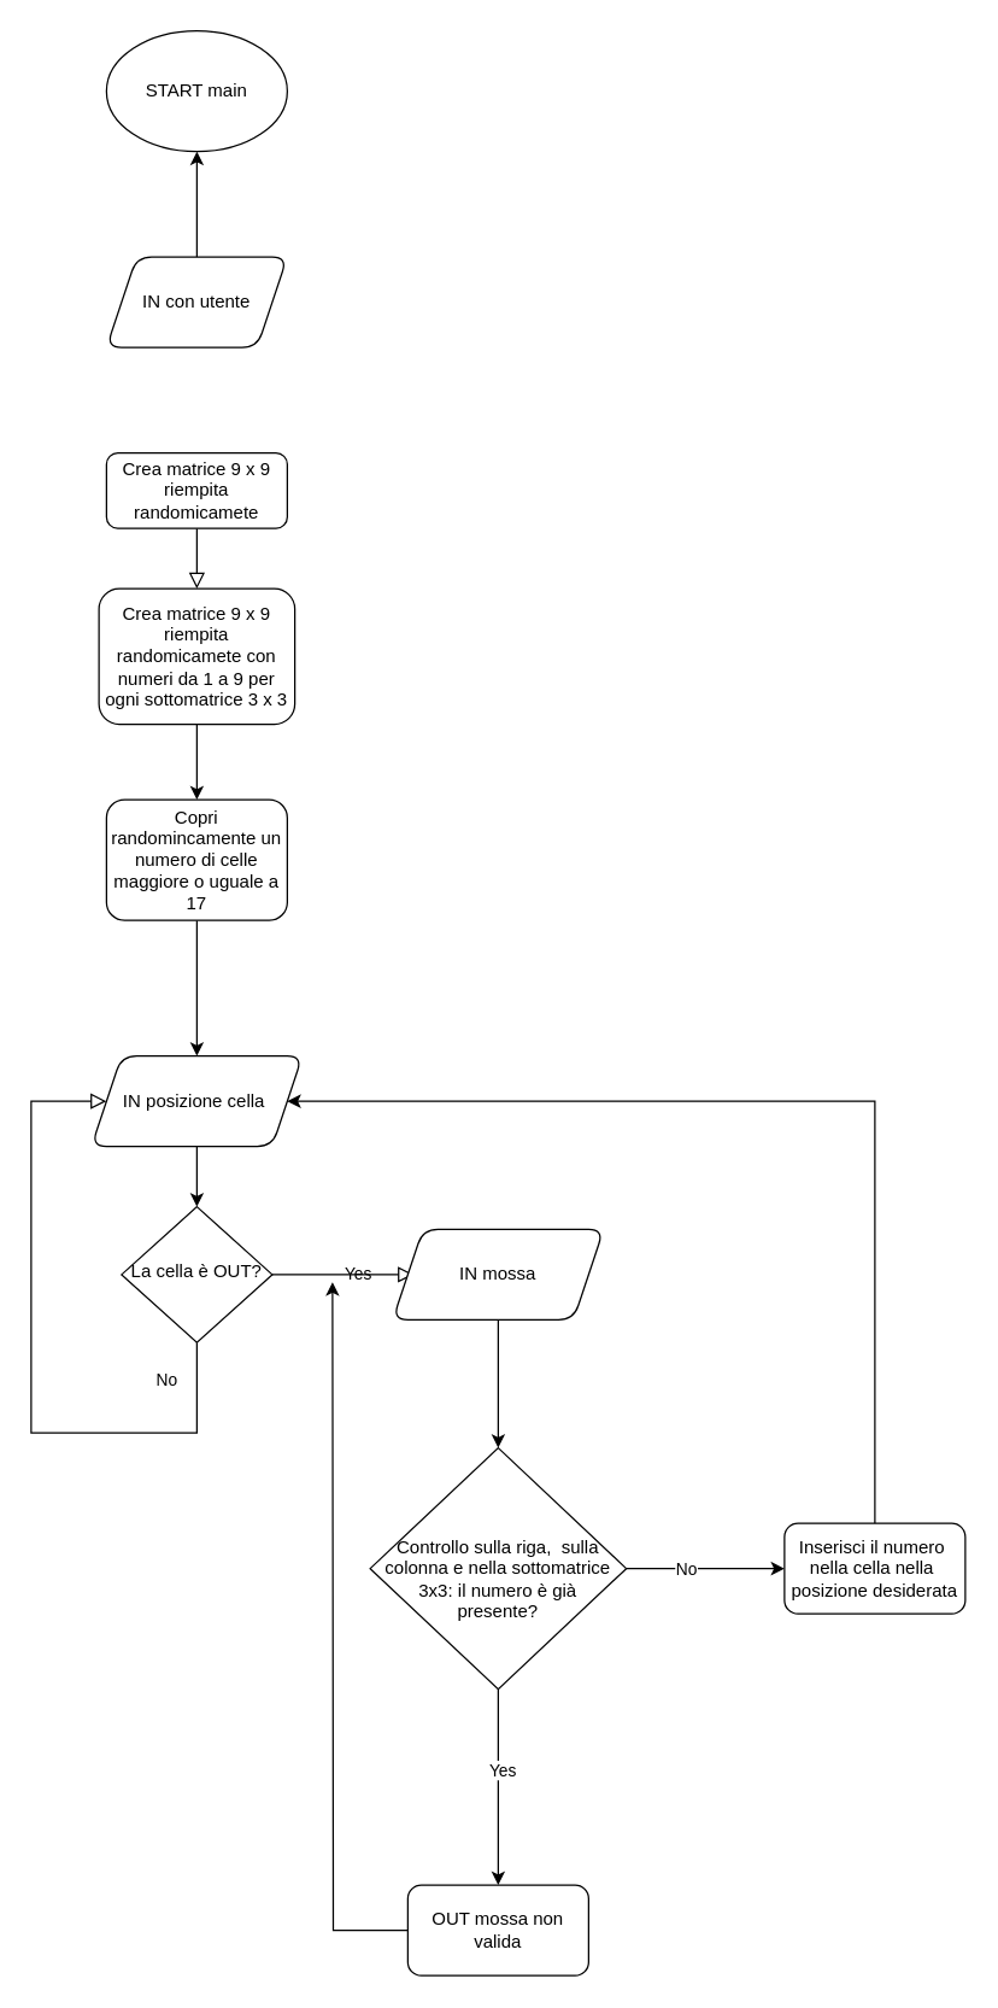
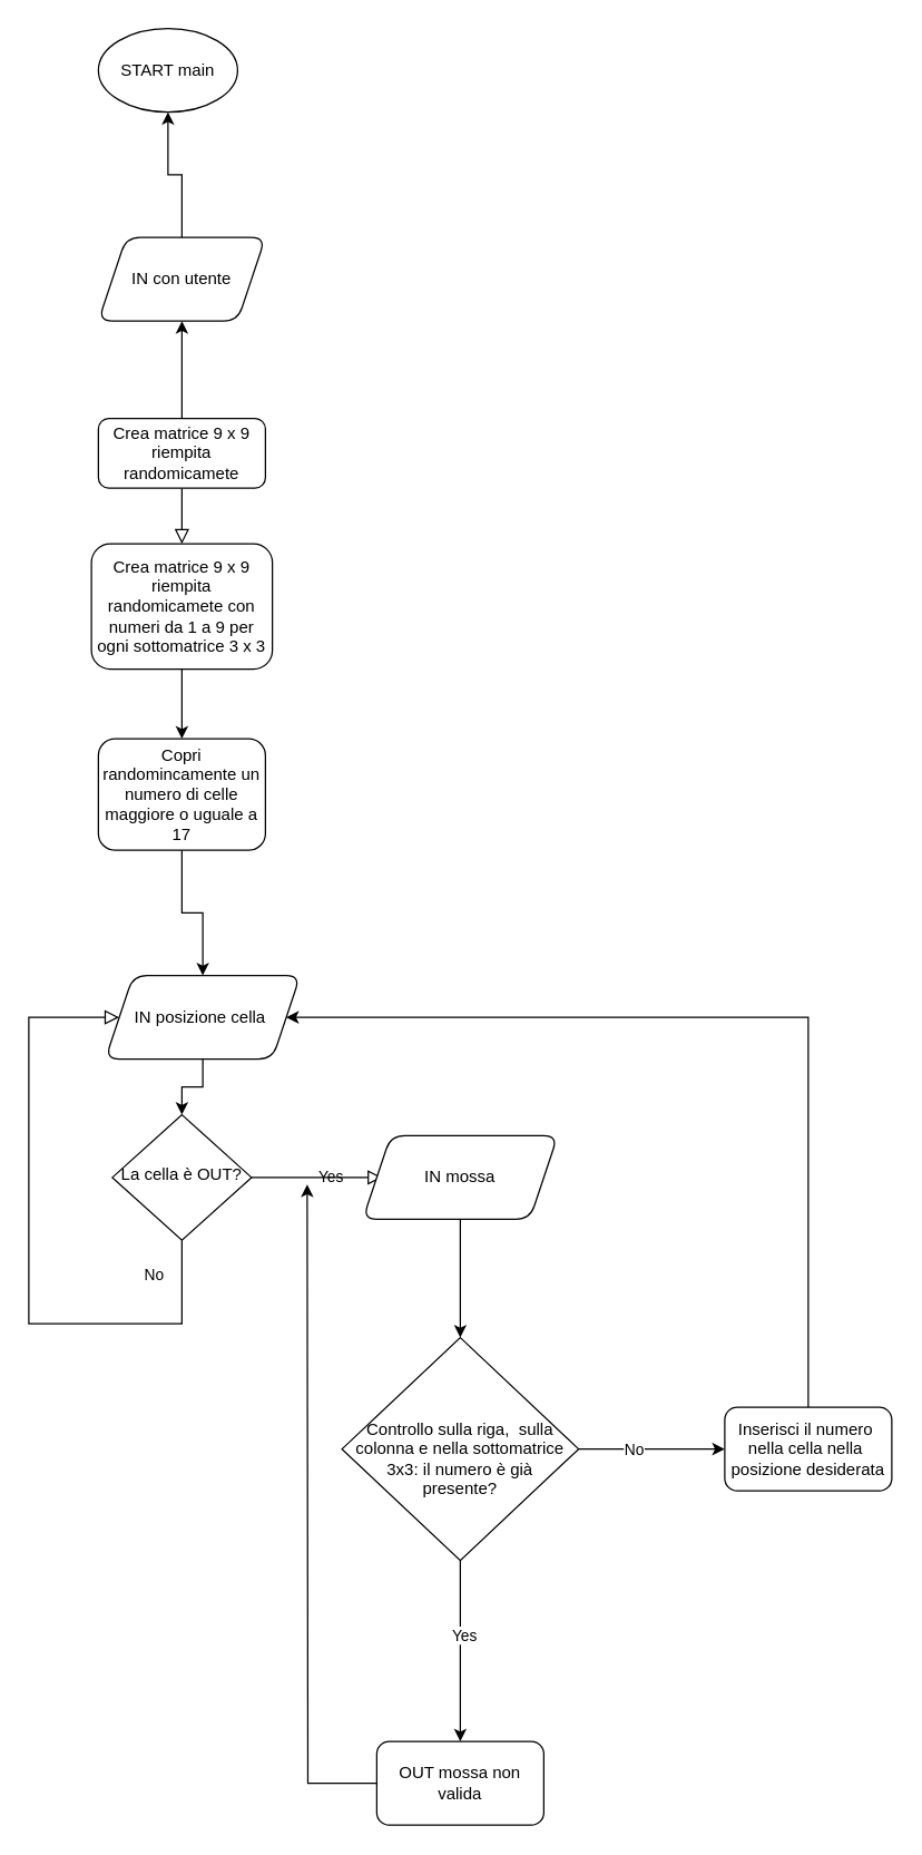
  <mxCell id="0" />
  <mxCell id="1" parent="0" />
  <mxCell id="2" value="" style="rounded=0;html=1;jettySize=auto;orthogonalLoop=1;fontSize=11;endArrow=block;endFill=0;endSize=8;strokeWidth=1;shadow=0;labelBackgroundColor=none;edgeStyle=orthogonalEdgeStyle;" parent="1" source="4" edge="1"><mxGeometry relative="1" as="geometry"><mxPoint x="130" y="390" as="targetPoint" /></mxGeometry></mxCell>
+ <mxCell id="3" value="" style="edgeStyle=orthogonalEdgeStyle;rounded=0;orthogonalLoop=1;jettySize=auto;html=1;" edge="1" parent="1" source="4" target="9"><mxGeometry relative="1" as="geometry" /></mxCell>
  <mxCell id="4" value="Crea matrice 9 x 9 riempita randomicamete" style="rounded=1;whiteSpace=wrap;html=1;fontSize=12;glass=0;strokeWidth=1;shadow=0;" parent="1" vertex="1"><mxGeometry x="70" y="300" width="120" height="50" as="geometry" /></mxCell>
  <mxCell id="5" value="No" style="rounded=0;html=1;jettySize=auto;orthogonalLoop=1;fontSize=11;endArrow=block;endFill=0;endSize=8;strokeWidth=1;shadow=0;labelBackgroundColor=none;edgeStyle=orthogonalEdgeStyle;entryX=0;entryY=0.5;entryDx=0;entryDy=0;" parent="1" source="7" target="16" edge="1"><mxGeometry x="-0.888" y="-20" relative="1" as="geometry"><mxPoint as="offset" /><mxPoint x="20" y="860" as="targetPoint" /><Array as="points"><mxPoint x="130" y="950" /><mxPoint x="20" y="950" /><mxPoint x="20" y="730" /></Array></mxGeometry></mxCell>
  <mxCell id="6" value="Yes" style="edgeStyle=orthogonalEdgeStyle;rounded=0;html=1;jettySize=auto;orthogonalLoop=1;fontSize=11;endArrow=block;endFill=0;endSize=8;strokeWidth=1;shadow=0;labelBackgroundColor=none;" parent="1" source="7" edge="1"><mxGeometry y="10" relative="1" as="geometry"><mxPoint as="offset" /><mxPoint x="274" y="845" as="targetPoint" /></mxGeometry></mxCell>
  <mxCell id="7" value="La cella è OUT?" style="rhombus;whiteSpace=wrap;html=1;shadow=0;fontFamily=Helvetica;fontSize=12;align=center;strokeWidth=1;spacing=6;spacingTop=-4;" parent="1" vertex="1"><mxGeometry x="80" y="800" width="100" height="90" as="geometry" /></mxCell>
  <mxCell id="8" value="" style="edgeStyle=orthogonalEdgeStyle;rounded=0;orthogonalLoop=1;jettySize=auto;html=1;" edge="1" parent="1" source="9" target="10"><mxGeometry relative="1" as="geometry" /></mxCell>
  <mxCell id="9" value="IN con utente" style="shape=parallelogram;perimeter=parallelogramPerimeter;whiteSpace=wrap;html=1;fixedSize=1;rounded=1;shadow=0;strokeWidth=1;glass=0;" vertex="1" parent="1"><mxGeometry x="70" y="170" width="120" height="60" as="geometry" /></mxCell>
- <mxCell id="10" value="START main" style="ellipse;whiteSpace=wrap;html=1;rounded=1;shadow=0;strokeWidth=1;glass=0;" vertex="1" parent="1"><mxGeometry x="70" y="20" width="120" height="80" as="geometry" /></mxCell>
+ <mxCell id="10" value="START main" style="ellipse;whiteSpace=wrap;html=1;rounded=1;shadow=0;strokeWidth=1;glass=0;" vertex="1" parent="1"><mxGeometry x="70" y="20" width="100" height="60" as="geometry" /></mxCell>
  <mxCell id="11" value="" style="edgeStyle=orthogonalEdgeStyle;rounded=0;orthogonalLoop=1;jettySize=auto;html=1;" edge="1" parent="1" source="12" target="14"><mxGeometry relative="1" as="geometry" /></mxCell>
  <mxCell id="12" value="Crea matrice 9 x 9 riempita randomicamete con numeri da 1 a 9 per ogni sottomatrice 3 x 3" style="rounded=1;whiteSpace=wrap;html=1;fontSize=12;glass=0;strokeWidth=1;shadow=0;" vertex="1" parent="1"><mxGeometry x="65" y="390" width="130" height="90" as="geometry" /></mxCell>
  <mxCell id="13" value="" style="edgeStyle=orthogonalEdgeStyle;rounded=0;orthogonalLoop=1;jettySize=auto;html=1;" edge="1" parent="1" source="14" target="16"><mxGeometry relative="1" as="geometry" /></mxCell>
  <mxCell id="14" value="Copri randomincamente un numero di celle maggiore o uguale a 17" style="whiteSpace=wrap;html=1;rounded=1;shadow=0;strokeWidth=1;glass=0;" vertex="1" parent="1"><mxGeometry x="70" y="530" width="120" height="80" as="geometry" /></mxCell>
  <mxCell id="15" value="" style="edgeStyle=orthogonalEdgeStyle;rounded=0;orthogonalLoop=1;jettySize=auto;html=1;" edge="1" parent="1" source="16" target="7"><mxGeometry relative="1" as="geometry" /></mxCell>
- <mxCell id="16" value="IN posizione cella&amp;nbsp;" style="shape=parallelogram;perimeter=parallelogramPerimeter;whiteSpace=wrap;html=1;fixedSize=1;rounded=1;shadow=0;strokeWidth=1;glass=0;" vertex="1" parent="1"><mxGeometry x="60" y="700" width="140" height="60" as="geometry" /></mxCell>
+ <mxCell id="16" value="IN posizione cella&amp;nbsp;" style="shape=parallelogram;perimeter=parallelogramPerimeter;whiteSpace=wrap;html=1;fixedSize=1;rounded=1;shadow=0;strokeWidth=1;glass=0;" vertex="1" parent="1"><mxGeometry x="75" y="700" width="140" height="60" as="geometry" /></mxCell>
  <mxCell id="17" value="" style="edgeStyle=orthogonalEdgeStyle;rounded=0;orthogonalLoop=1;jettySize=auto;html=1;entryX=0.5;entryY=0;entryDx=0;entryDy=0;" edge="1" parent="1" source="18" target="23"><mxGeometry relative="1" as="geometry"><mxPoint x="330" y="945" as="targetPoint" /></mxGeometry></mxCell>
  <mxCell id="18" value="IN mossa" style="shape=parallelogram;perimeter=parallelogramPerimeter;whiteSpace=wrap;html=1;fixedSize=1;rounded=1;shadow=0;strokeWidth=1;glass=0;" vertex="1" parent="1"><mxGeometry x="260" y="815" width="140" height="60" as="geometry" /></mxCell>
  <mxCell id="19" value="" style="edgeStyle=orthogonalEdgeStyle;rounded=0;orthogonalLoop=1;jettySize=auto;html=1;" edge="1" parent="1" source="23"><mxGeometry relative="1" as="geometry"><mxPoint x="520" y="1040" as="targetPoint" /></mxGeometry></mxCell>
  <mxCell id="20" value="No" style="edgeLabel;html=1;align=center;verticalAlign=middle;resizable=0;points=[];" vertex="1" connectable="0" parent="19"><mxGeometry x="-0.257" relative="1" as="geometry"><mxPoint as="offset" /></mxGeometry></mxCell>
  <mxCell id="21" value="" style="edgeStyle=orthogonalEdgeStyle;rounded=0;orthogonalLoop=1;jettySize=auto;html=1;" edge="1" parent="1" source="23"><mxGeometry relative="1" as="geometry"><mxPoint x="330" y="1250" as="targetPoint" /></mxGeometry></mxCell>
  <mxCell id="22" value="Yes" style="edgeLabel;html=1;align=center;verticalAlign=middle;resizable=0;points=[];" vertex="1" connectable="0" parent="21"><mxGeometry x="-0.185" y="2" relative="1" as="geometry"><mxPoint as="offset" /></mxGeometry></mxCell>
  <mxCell id="23" value="&lt;br&gt;Controllo sulla riga,&amp;nbsp; sulla colonna e nella sottomatrice 3x3: il numero è già&lt;br&gt;presente?" style="rhombus;whiteSpace=wrap;html=1;" vertex="1" parent="1"><mxGeometry x="245" y="960" width="170" height="160" as="geometry" /></mxCell>
  <mxCell id="24" value="" style="edgeStyle=orthogonalEdgeStyle;rounded=0;orthogonalLoop=1;jettySize=auto;html=1;entryX=1;entryY=0.5;entryDx=0;entryDy=0;" edge="1" parent="1" source="25" target="16"><mxGeometry relative="1" as="geometry"><mxPoint x="550" y="670" as="targetPoint" /><Array as="points"><mxPoint x="580" y="730" /></Array></mxGeometry></mxCell>
  <mxCell id="25" value="Inserisci il numero&amp;nbsp;&lt;br&gt;nella cella nella&amp;nbsp;&lt;br&gt;posizione desiderata" style="rounded=1;whiteSpace=wrap;html=1;" vertex="1" parent="1"><mxGeometry x="520" y="1010" width="120" height="60" as="geometry" /></mxCell>
  <mxCell id="26" value="" style="edgeStyle=orthogonalEdgeStyle;rounded=0;orthogonalLoop=1;jettySize=auto;html=1;" edge="1" parent="1" source="27"><mxGeometry relative="1" as="geometry"><mxPoint x="220" y="850" as="targetPoint" /></mxGeometry></mxCell>
  <mxCell id="27" value="OUT mossa non valida" style="rounded=1;whiteSpace=wrap;html=1;" vertex="1" parent="1"><mxGeometry x="270" y="1250" width="120" height="60" as="geometry" /></mxCell>
